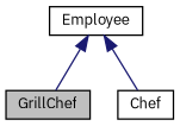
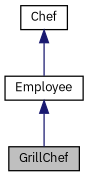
  digraph {
    fontname="IBM Plex Sans"
    node [color=black fillcolor=white fontname="IBM Plex Sans" fontsize=10 shape=record style=filled]
    edge [color=midnightblue dir=back fontname="IBM Plex Sans" fontsize=10 labelfontname=Helvetica labelfontsize=10 style=solid]
    n1 [fillcolor=grey75 fontcolor=black height=0.2 label=GrillChef width=0.4]
    n2 [height=0.2 label=Chef width=0.4]
    n3 [height=0.2 label=Employee width=0.4]
    n3 -> n1
-   n3 -> n2
+   n2 -> n3
  }
